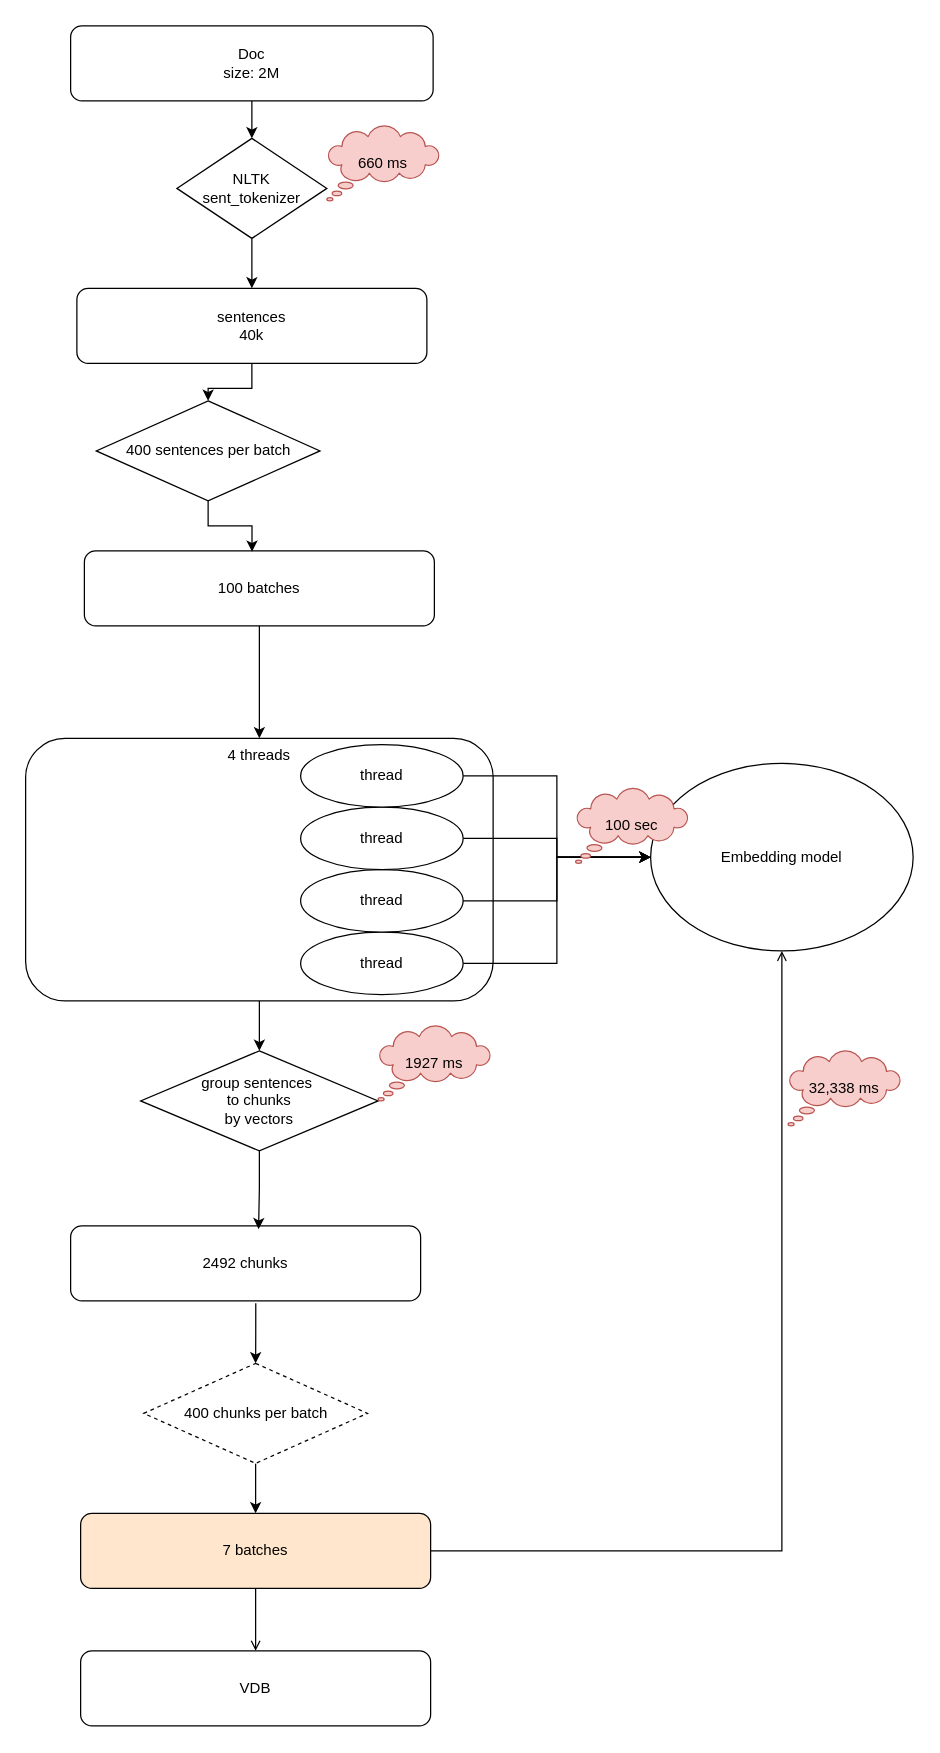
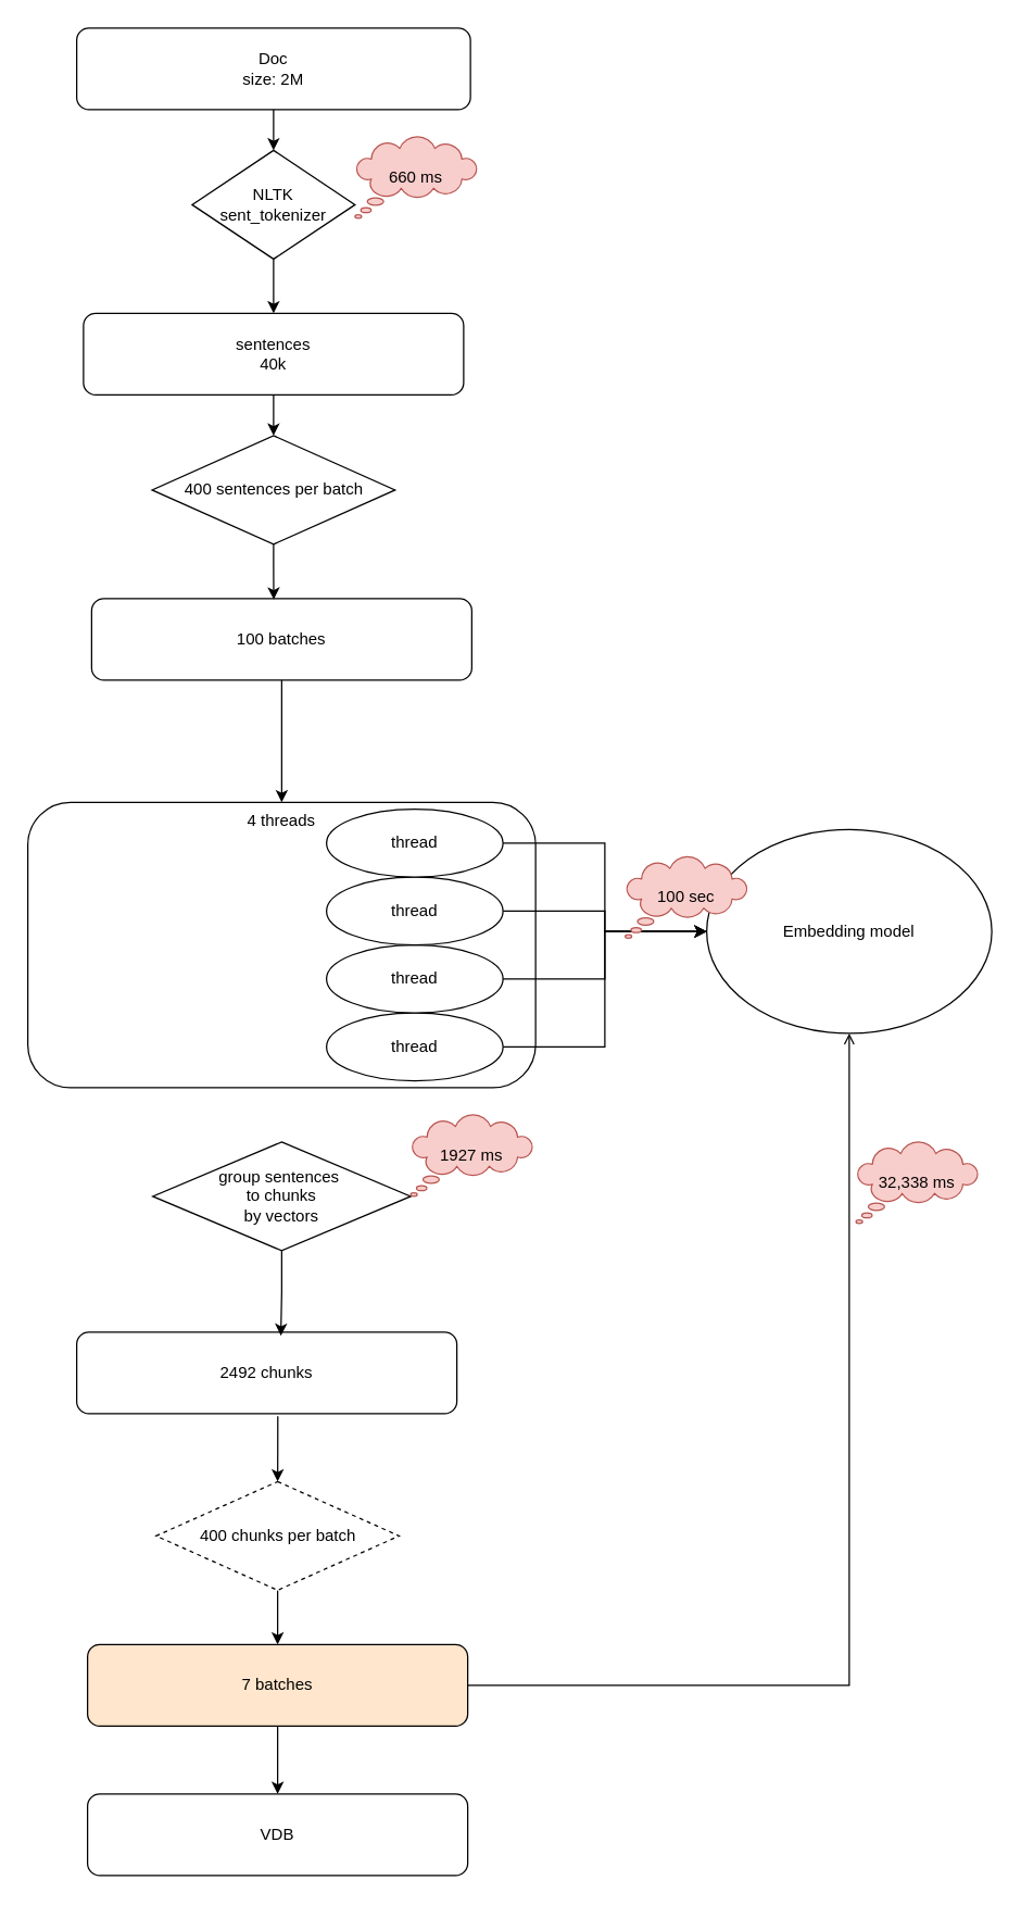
  <mxCell id="0" />
  <mxCell id="1" parent="0" />
  <mxCell id="2" style="edgeStyle=orthogonalEdgeStyle;rounded=0;orthogonalLoop=1;jettySize=auto;html=1;exitX=0.5;exitY=1;exitDx=0;exitDy=0;entryX=0.5;entryY=0;entryDx=0;entryDy=0;" edge="1" parent="1" source="3" target="7"><mxGeometry relative="1" as="geometry" /></mxCell>
  <mxCell id="3" value="Doc&lt;div&gt;size: 2M&lt;/div&gt;" style="rounded=1;whiteSpace=wrap;html=1;" vertex="1" parent="1"><mxGeometry x="56" y="20" width="290" height="60" as="geometry" /></mxCell>
  <mxCell id="4" style="edgeStyle=orthogonalEdgeStyle;rounded=0;orthogonalLoop=1;jettySize=auto;html=1;exitX=0.5;exitY=1;exitDx=0;exitDy=0;entryX=0.5;entryY=0;entryDx=0;entryDy=0;" edge="1" parent="1" source="5" target="12"><mxGeometry relative="1" as="geometry" /></mxCell>
  <mxCell id="5" value="&lt;div&gt;sentences&lt;/div&gt;&lt;div&gt;40k&lt;/div&gt;" style="rounded=1;whiteSpace=wrap;html=1;" vertex="1" parent="1"><mxGeometry x="61" y="230" width="280" height="60" as="geometry" /></mxCell>
  <mxCell id="6" style="edgeStyle=orthogonalEdgeStyle;rounded=0;orthogonalLoop=1;jettySize=auto;html=1;exitX=0.5;exitY=1;exitDx=0;exitDy=0;entryX=0.5;entryY=0;entryDx=0;entryDy=0;" edge="1" parent="1" source="7" target="5"><mxGeometry relative="1" as="geometry" /></mxCell>
  <mxCell id="7" value="NLTK&lt;div&gt;sent_tokenizer&lt;/div&gt;" style="rhombus;whiteSpace=wrap;html=1;" vertex="1" parent="1"><mxGeometry x="141" y="110" width="120" height="80" as="geometry" /></mxCell>
- <mxCell id="8" style="edgeStyle=orthogonalEdgeStyle;rounded=0;orthogonalLoop=1;jettySize=auto;html=1;exitX=0.5;exitY=1;exitDx=0;exitDy=0;entryX=0.5;entryY=0;entryDx=0;entryDy=0;" edge="1" parent="1" source="9" target="23"><mxGeometry relative="1" as="geometry" /></mxCell>
  <mxCell id="9" value="&lt;div&gt;4 threads&lt;/div&gt;" style="rounded=1;whiteSpace=wrap;html=1;verticalAlign=top;" vertex="1" parent="1"><mxGeometry x="20" y="590" width="374" height="210" as="geometry" /></mxCell>
  <mxCell id="10" style="edgeStyle=orthogonalEdgeStyle;rounded=0;orthogonalLoop=1;jettySize=auto;html=1;exitX=0.5;exitY=1;exitDx=0;exitDy=0;" edge="1" parent="1" source="11" target="9"><mxGeometry relative="1" as="geometry" /></mxCell>
  <mxCell id="11" value="&lt;div&gt;100 batches&lt;/div&gt;" style="rounded=1;whiteSpace=wrap;html=1;" vertex="1" parent="1"><mxGeometry x="67" y="440" width="280" height="60" as="geometry" /></mxCell>
- <mxCell id="12" value="400 sentences per batch" style="rhombus;whiteSpace=wrap;html=1;" vertex="1" parent="1"><mxGeometry x="76.5" y="320" width="179" height="80" as="geometry" /></mxCell>
+ <mxCell id="12" value="400 sentences per batch" style="rhombus;whiteSpace=wrap;html=1;" vertex="1" parent="1"><mxGeometry x="111.5" y="320" width="179" height="80" as="geometry" /></mxCell>
  <mxCell id="13" style="edgeStyle=orthogonalEdgeStyle;rounded=0;orthogonalLoop=1;jettySize=auto;html=1;exitX=0.5;exitY=1;exitDx=0;exitDy=0;entryX=0.479;entryY=0.011;entryDx=0;entryDy=0;entryPerimeter=0;" edge="1" parent="1" source="12" target="11"><mxGeometry relative="1" as="geometry" /></mxCell>
  <mxCell id="14" value="Embedding model" style="ellipse;whiteSpace=wrap;html=1;" vertex="1" parent="1"><mxGeometry x="520" y="610" width="210" height="150" as="geometry" /></mxCell>
  <mxCell id="15" style="edgeStyle=orthogonalEdgeStyle;rounded=0;orthogonalLoop=1;jettySize=auto;html=1;exitX=1;exitY=0.5;exitDx=0;exitDy=0;entryX=0;entryY=0.5;entryDx=0;entryDy=0;" edge="1" parent="1" source="16" target="14"><mxGeometry relative="1" as="geometry" /></mxCell>
  <mxCell id="16" value="thread" style="ellipse;whiteSpace=wrap;html=1;" vertex="1" parent="1"><mxGeometry x="240" y="745" width="130" height="50" as="geometry" /></mxCell>
  <mxCell id="17" style="edgeStyle=orthogonalEdgeStyle;rounded=0;orthogonalLoop=1;jettySize=auto;html=1;exitX=1;exitY=0.5;exitDx=0;exitDy=0;entryX=0;entryY=0.5;entryDx=0;entryDy=0;" edge="1" parent="1" source="18" target="14"><mxGeometry relative="1" as="geometry" /></mxCell>
  <mxCell id="18" value="thread" style="ellipse;whiteSpace=wrap;html=1;" vertex="1" parent="1"><mxGeometry x="240" y="695" width="130" height="50" as="geometry" /></mxCell>
  <mxCell id="19" style="edgeStyle=orthogonalEdgeStyle;rounded=0;orthogonalLoop=1;jettySize=auto;html=1;exitX=1;exitY=0.5;exitDx=0;exitDy=0;entryX=0;entryY=0.5;entryDx=0;entryDy=0;" edge="1" parent="1" source="20" target="14"><mxGeometry relative="1" as="geometry" /></mxCell>
  <mxCell id="20" value="thread" style="ellipse;whiteSpace=wrap;html=1;" vertex="1" parent="1"><mxGeometry x="240" y="645" width="130" height="50" as="geometry" /></mxCell>
  <mxCell id="21" style="edgeStyle=orthogonalEdgeStyle;rounded=0;orthogonalLoop=1;jettySize=auto;html=1;exitX=1;exitY=0.5;exitDx=0;exitDy=0;" edge="1" parent="1" source="22" target="14"><mxGeometry relative="1" as="geometry" /></mxCell>
  <mxCell id="22" value="thread" style="ellipse;whiteSpace=wrap;html=1;" vertex="1" parent="1"><mxGeometry x="240" y="595" width="130" height="50" as="geometry" /></mxCell>
  <mxCell id="23" value="group sentences&amp;nbsp;&lt;div&gt;to chunks&lt;/div&gt;&lt;div&gt;by vectors&lt;/div&gt;" style="rhombus;whiteSpace=wrap;html=1;" vertex="1" parent="1"><mxGeometry x="112" y="840" width="190" height="80" as="geometry" /></mxCell>
  <mxCell id="24" style="edgeStyle=orthogonalEdgeStyle;rounded=0;orthogonalLoop=1;jettySize=auto;html=1;exitX=0.529;exitY=1.033;exitDx=0;exitDy=0;entryX=0.5;entryY=0;entryDx=0;entryDy=0;exitPerimeter=0;" edge="1" parent="1" source="25" target="28"><mxGeometry relative="1" as="geometry" /></mxCell>
  <mxCell id="25" value="&lt;div&gt;2492 chunks&lt;/div&gt;" style="rounded=1;whiteSpace=wrap;html=1;" vertex="1" parent="1"><mxGeometry x="56" y="980" width="280" height="60" as="geometry" /></mxCell>
  <mxCell id="26" style="edgeStyle=orthogonalEdgeStyle;rounded=0;orthogonalLoop=1;jettySize=auto;html=1;exitX=0.5;exitY=1;exitDx=0;exitDy=0;entryX=0.537;entryY=0.044;entryDx=0;entryDy=0;entryPerimeter=0;" edge="1" parent="1" source="23" target="25"><mxGeometry relative="1" as="geometry" /></mxCell>
  <mxCell id="27" style="edgeStyle=orthogonalEdgeStyle;rounded=0;orthogonalLoop=1;jettySize=auto;html=1;exitX=0.5;exitY=1;exitDx=0;exitDy=0;entryX=0.5;entryY=0;entryDx=0;entryDy=0;" edge="1" parent="1" source="28" target="31"><mxGeometry relative="1" as="geometry" /></mxCell>
  <mxCell id="28" value="400 chunks per batch" style="rhombus;whiteSpace=wrap;html=1;dashed=1;" vertex="1" parent="1"><mxGeometry x="114.5" y="1090" width="179" height="80" as="geometry" /></mxCell>
  <mxCell id="29" style="edgeStyle=orthogonalEdgeStyle;rounded=0;orthogonalLoop=1;jettySize=auto;html=1;exitX=1;exitY=0.5;exitDx=0;exitDy=0;entryX=0.5;entryY=1;entryDx=0;entryDy=0;endArrow=open;" edge="1" parent="1" source="31" target="14"><mxGeometry relative="1" as="geometry" /></mxCell>
- <mxCell id="30" style="edgeStyle=orthogonalEdgeStyle;rounded=0;orthogonalLoop=1;jettySize=auto;html=1;exitX=0.5;exitY=1;exitDx=0;exitDy=0;entryX=0.5;entryY=0;entryDx=0;entryDy=0;endArrow=open;" edge="1" parent="1" source="31" target="32"><mxGeometry relative="1" as="geometry" /></mxCell>
+ <mxCell id="30" style="edgeStyle=orthogonalEdgeStyle;rounded=0;orthogonalLoop=1;jettySize=auto;html=1;exitX=0.5;exitY=1;exitDx=0;exitDy=0;entryX=0.5;entryY=0;entryDx=0;entryDy=0;" edge="1" parent="1" source="31" target="32"><mxGeometry relative="1" as="geometry" /></mxCell>
  <mxCell id="31" value="&lt;div&gt;7 batches&lt;/div&gt;" style="rounded=1;whiteSpace=wrap;html=1;fillColor=#ffe6cc;" vertex="1" parent="1"><mxGeometry x="64" y="1210" width="280" height="60" as="geometry" /></mxCell>
  <mxCell id="32" value="&lt;div&gt;VDB&lt;/div&gt;" style="rounded=1;whiteSpace=wrap;html=1;" vertex="1" parent="1"><mxGeometry x="64" y="1320" width="280" height="60" as="geometry" /></mxCell>
  <mxCell id="33" value="660 ms" style="whiteSpace=wrap;html=1;shape=mxgraph.basic.cloud_callout;fillColor=#f8cecc;strokeColor=#b85450;" vertex="1" parent="1"><mxGeometry x="261" y="100" width="90" height="60" as="geometry" /></mxCell>
  <mxCell id="34" value="100 sec" style="whiteSpace=wrap;html=1;shape=mxgraph.basic.cloud_callout;fillColor=#f8cecc;strokeColor=#b85450;" vertex="1" parent="1"><mxGeometry x="460" y="630" width="90" height="60" as="geometry" /></mxCell>
  <mxCell id="35" value="1927 ms" style="whiteSpace=wrap;html=1;shape=mxgraph.basic.cloud_callout;fillColor=#f8cecc;strokeColor=#b85450;" vertex="1" parent="1"><mxGeometry x="302" y="820" width="90" height="60" as="geometry" /></mxCell>
  <mxCell id="36" value="32,338 ms" style="whiteSpace=wrap;html=1;shape=mxgraph.basic.cloud_callout;fillColor=#f8cecc;strokeColor=#b85450;" vertex="1" parent="1"><mxGeometry x="630" y="840" width="90" height="60" as="geometry" /></mxCell>
